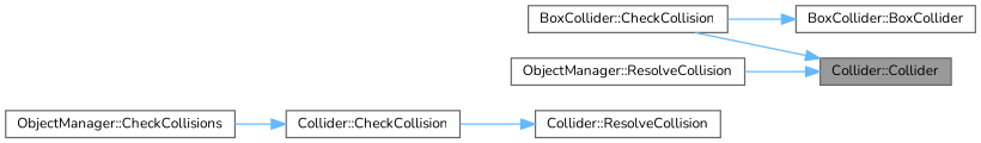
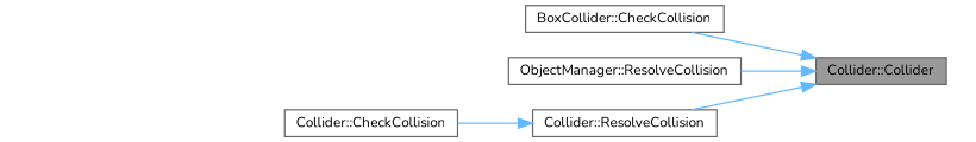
  digraph {
    fontname=Nunito
    rankdir=RL
    node [color=grey40 fillcolor=white fontname=Nunito fontsize=10 shape=box style=filled]
    edge [color=steelblue1 dir=back fontname=Nunito fontsize=10 labelfontname=Helvetica labelfontsize=10 style=solid]
    n1 [color=gray40 fillcolor=grey60 fontcolor=black height=0.2 label="Collider::Collider" width=0.4]
    n2 [height=0.2 label="BoxCollider::CheckCollision" width=0.4]
    n3 [height=0.2 label="ObjectManager::ResolveCollision" width=0.4]
    n4 [height=0.2 label="Collider::ResolveCollision" width=0.4]
-   n5 [height=0.2 label="BoxCollider::BoxCollider" width=0.4]
    n6 [height=0.2 label="Collider::CheckCollision" width=0.4]
-   n7 [height=0.2 label="ObjectManager::CheckCollisions" width=0.4]
    n1 -> n2
    n1 -> n3
+   n1 -> n4
    n4 -> n6
-   n5 -> n2
-   n6 -> n7
  }
